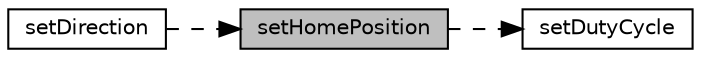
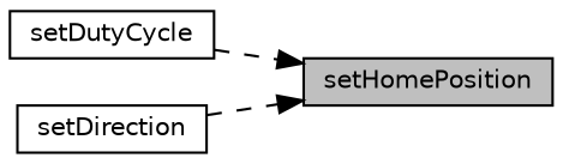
  digraph {
    rankdir=LR
    node [color=black fillcolor=white fontname=Helvetica fontsize=10 shape=record style=filled]
    edge [color=black fontname=Helvetica fontsize=10 labelfontname=Helvetica labelfontsize=10 style=dashed]
    n1 [fillcolor=grey75 fontcolor=black height=0.2 label=setHomePosition width=0.4]
    n2 [height=0.2 label=setDutyCycle width=0.4]
    n3 [height=0.2 label=setDirection width=0.4]
-   n1 -> n2
+   n2 -> n1
    n3 -> n1
  }
